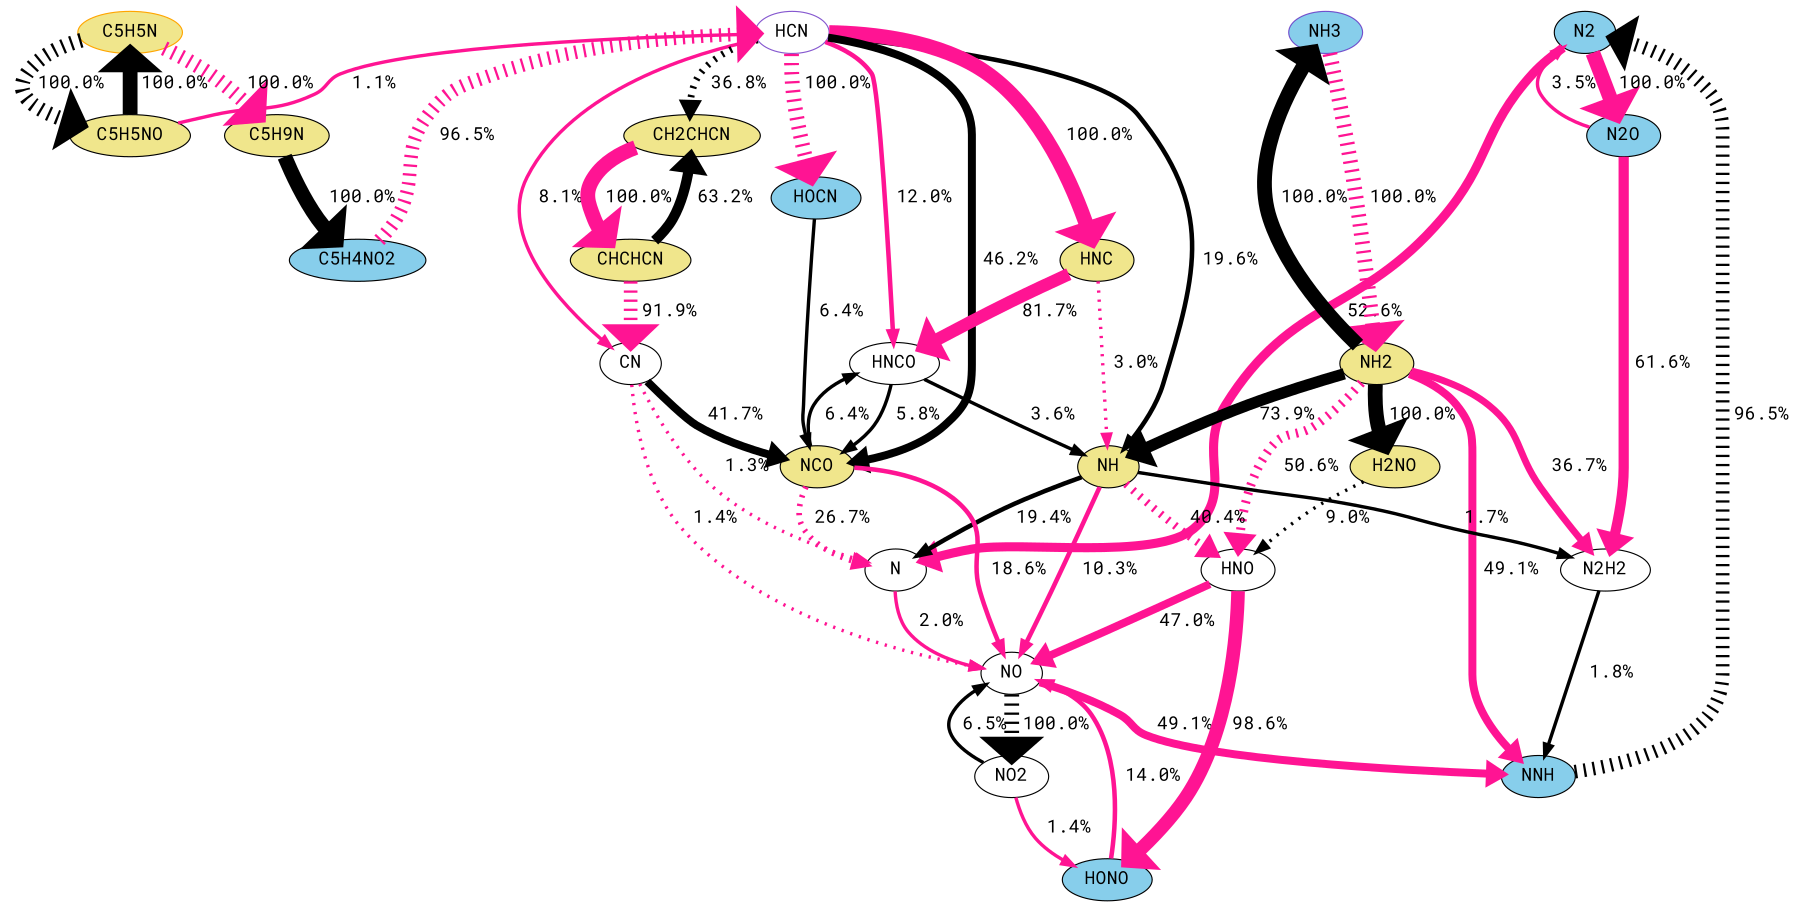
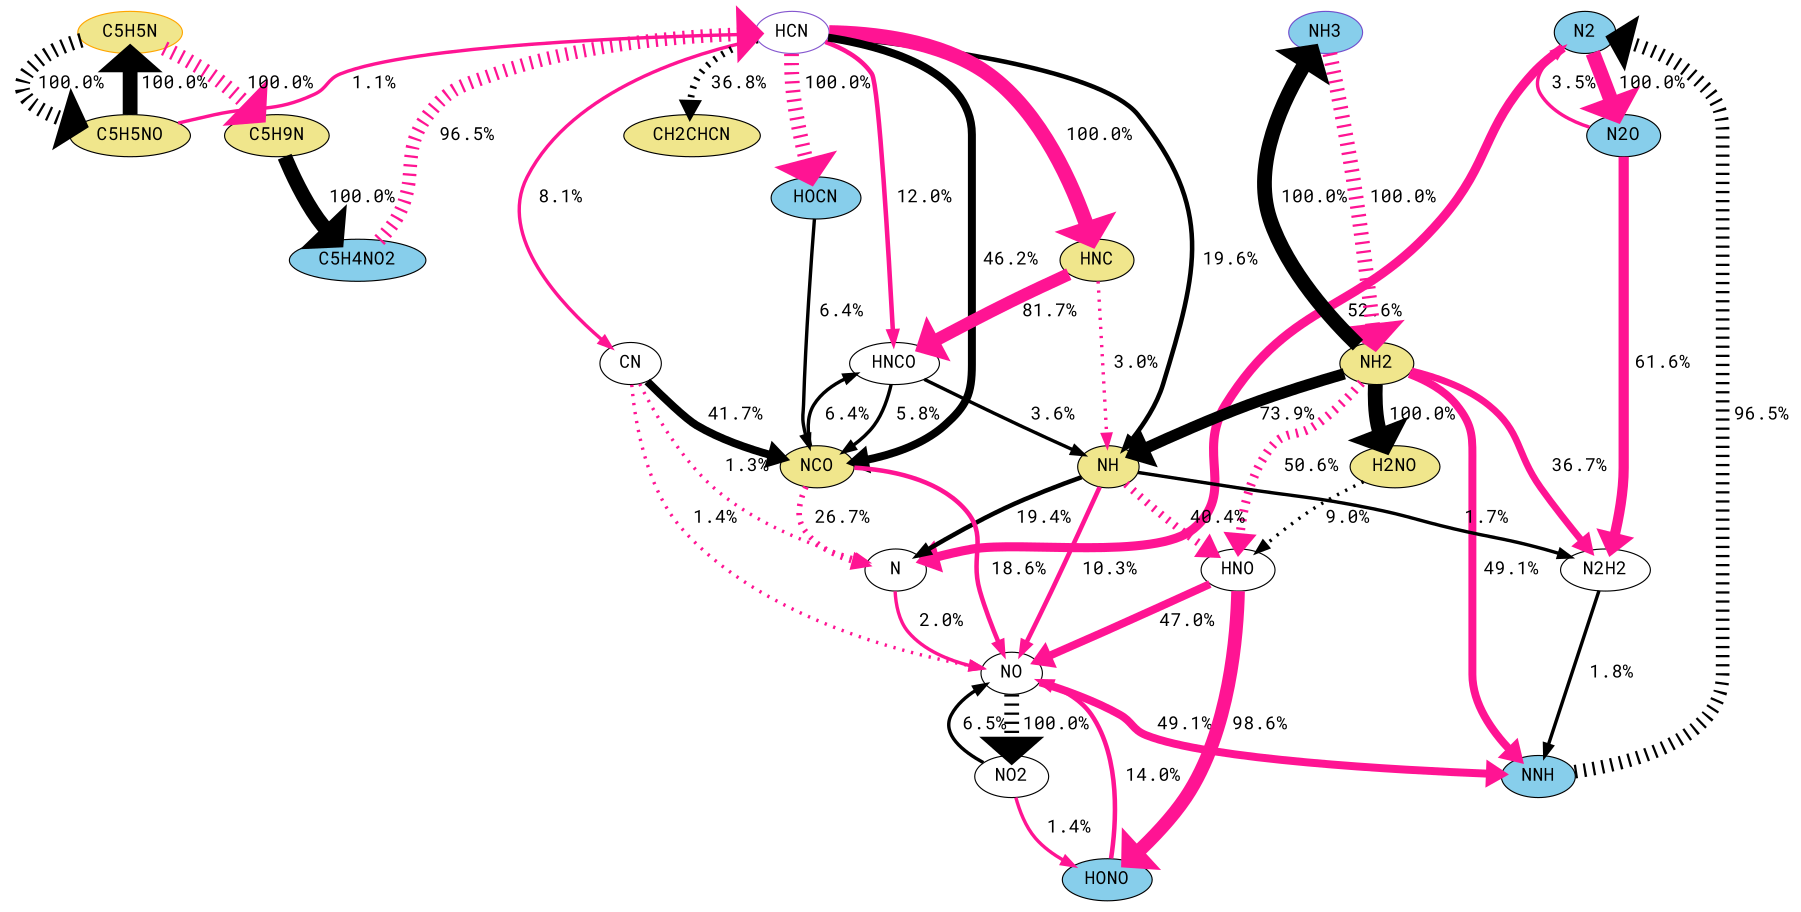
  digraph {
    b="0,0,1558,558"
    fontname="Roboto Mono"
    rankdir=TB
    splines=True
    node [fillcolor=khaki fontname="Roboto Mono" fontsize=16 style=filled]
    edge [color=deeppink fontcolor=black fontname="Roboto Mono" fontsize=16 penwidth=3 style=bold]
    C5H5N [color=orange]
    N2 [fillcolor=skyblue]
    NH3 [color="#500dbab1" fillcolor=skyblue]
    HCN [color="#500dbab1" fillcolor=white]
    n5 [label=C5H9N]
    C5H5NO
    N [fillcolor=white]
    N2O [fillcolor=skyblue]
    NH2
    NH
    HNC
    CN [fillcolor=white]
    HNCO [fillcolor=white]
    NCO
    CH2CHCN
    HOCN [fillcolor=skyblue]
    NO [fillcolor=white]
    NNH [fillcolor=skyblue]
    NO2 [fillcolor=white]
    HONO [fillcolor=skyblue]
    C5H4NO2 [fillcolor=skyblue]
    N2H2 [fillcolor=white]
    HNO [fillcolor=white]
    H2NO
-   CHCHCN
    subgraph sub_1 {
      rank=source
      C5H5N
      N2
      NH3
      HCN
    }
    C5H5N -> n5 [label=" 100.0%" penwidth=13 style=dotted]
    C5H5N -> C5H5NO [color=black label=" 100.0%" penwidth=13 style=dotted]
    N2 -> N [label=" 52.6%" penwidth=8 style=solid]
    N2 -> N2O [label=" 100.0%" penwidth=13]
    NH3 -> NH2 [label=" 100.0%" penwidth=13 style=dotted]
    HCN -> NH [color=black label=" 19.6%" penwidth=4]
    HCN -> HNC [label=" 100.0%" penwidth=13 style=solid]
    HCN -> CN [label=" 8.1%" style=solid]
    HCN -> HNCO [label=" 12.0%" penwidth=4]
    HCN -> NCO [color=black label=" 46.2%" penwidth=7]
    HCN -> CH2CHCN [color=black label=" 36.8%" penwidth=6 style=dotted]
    HCN -> HOCN [label=" 100.0%" penwidth=13 style=dotted]
    n5 -> C5H4NO2 [color=black label=" 100.0%" penwidth=13]
    C5H5NO -> C5H5N [color=black label=" 100.0%" penwidth=13]
    C5H5NO -> HCN [label=" 1.1%" style=solid]
    N -> NO [label=" 2.0%"]
    N2O -> N2 [label=" 3.5%" style=solid]
    N2O -> N2H2 [label=" 61.6%" penwidth=9]
    NH2 -> NH3 [color=black label=" 100.0%" penwidth=13]
    NH2 -> NH [color=black label=" 73.9%" penwidth=10 style=solid]
    NH2 -> NNH [label=" 49.1%" penwidth=7]
    NH2 -> N2H2 [label=" 36.7%" penwidth=6 style=solid]
    NH2 -> HNO [label=" 50.6%" penwidth=8 style=dotted]
    NH2 -> H2NO [color=black label=" 100.0%" penwidth=13]
    NH -> N [color=black label=" 19.4%" penwidth=4]
    NH -> NO [label=" 10.3%" penwidth=4]
    NH -> N2H2 [color=black label=" 1.7%"]
    NH -> HNO [label=" 40.4%" penwidth=7 style=dotted]
    HNC -> NH [label=" 3.0%" style=dotted]
    HNC -> HNCO [label=" 81.7%" penwidth=11 style=solid]
    CN -> N [label=" 1.3%" style=dotted]
    CN -> NCO [color=black label=" 41.7%" penwidth=7 style=solid]
    CN -> NO [label=" 1.4%" style=dotted]
    HNCO -> NH [color=black label=" 3.6%"]
    HNCO -> NCO [color=black label=" 5.8%" style=solid]
    NCO -> N [label=" 26.7%" penwidth=5 style=dotted]
    NCO -> HNCO [color=black label=" 6.4%"]
    NCO -> NO [label=" 18.6%" penwidth=4]
-   CH2CHCN -> CHCHCN [label=" 100.0%" penwidth=13]
    HOCN -> NCO [color=black label=" 6.4%" style=solid]
    NO -> NNH [label=" 49.1%" penwidth=7 style=solid]
    NO -> NO2 [color=black label=" 100.0%" penwidth=13 style=dotted]
    NNH -> N2 [color=black label=" 96.5%" penwidth=12 style=dotted]
    NO2 -> NO [color=black label=" 6.5%" style=solid]
    NO2 -> HONO [label=" 1.4%"]
    HONO -> NO [label=" 14.0%" penwidth=4 style=solid]
    C5H4NO2 -> HCN [label=" 96.5%" penwidth=12 style=dotted]
    N2H2 -> NNH [color=black label=" 1.8%"]
    HNO -> NO [label=" 47.0%" penwidth=7]
    HNO -> HONO [label=" 98.6%" penwidth=12 style=solid]
    H2NO -> HNO [color=black label=" 9.0%" style=dotted]
-   CHCHCN -> CN [label=" 91.9%" penwidth=12 style=dotted]
-   CHCHCN -> CH2CHCN [color=black label=" 63.2%" penwidth=9]
  }
